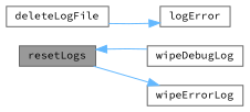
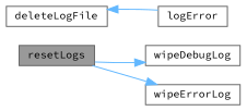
  digraph {
    fontname="Source Code Pro"
    rankdir=LR
    node [color=grey40 fillcolor=white fontname="Source Code Pro" fontsize=10 shape=box style=filled]
    edge [color=steelblue1 fontname="Source Code Pro" fontsize=10 labelfontname=Helvetica labelfontsize=10 style=solid]
    n1 [color=gray40 fillcolor=grey60 fontcolor=black height=0.2 label=resetLogs width=0.4]
    n2 [height=0.2 label=wipeDebugLog width=0.4]
    n3 [height=0.2 label=wipeErrorLog width=0.4]
    n4 [height=0.2 label=deleteLogFile width=0.4]
    n5 [height=0.2 label=logError width=0.4]
-   n2 -> n1
+   n1 -> n2
    n1 -> n3
-   n4 -> n5
+   n5 -> n4
  }
